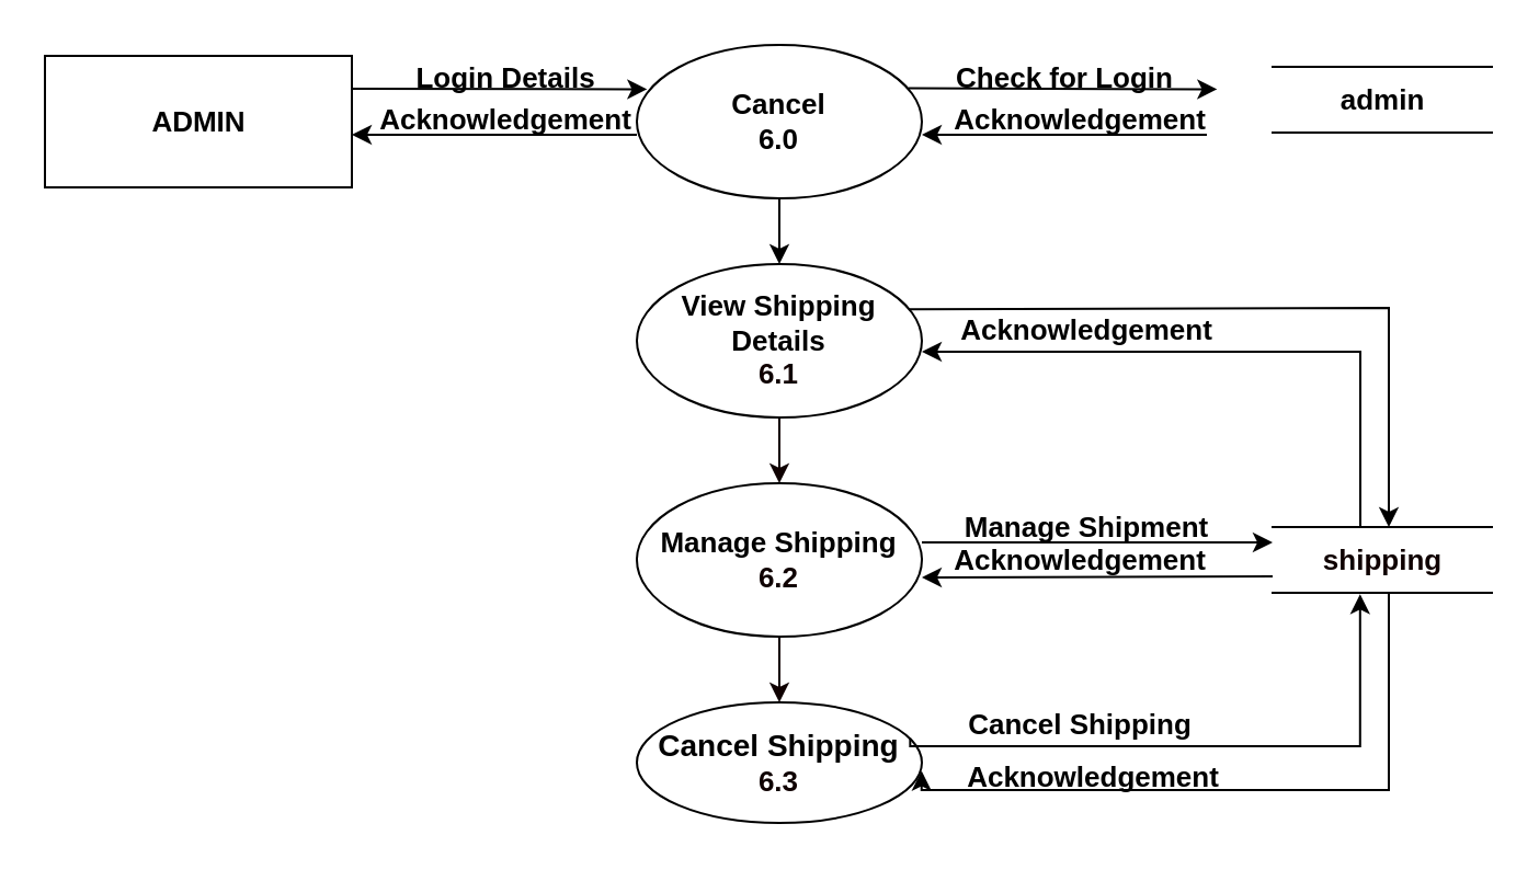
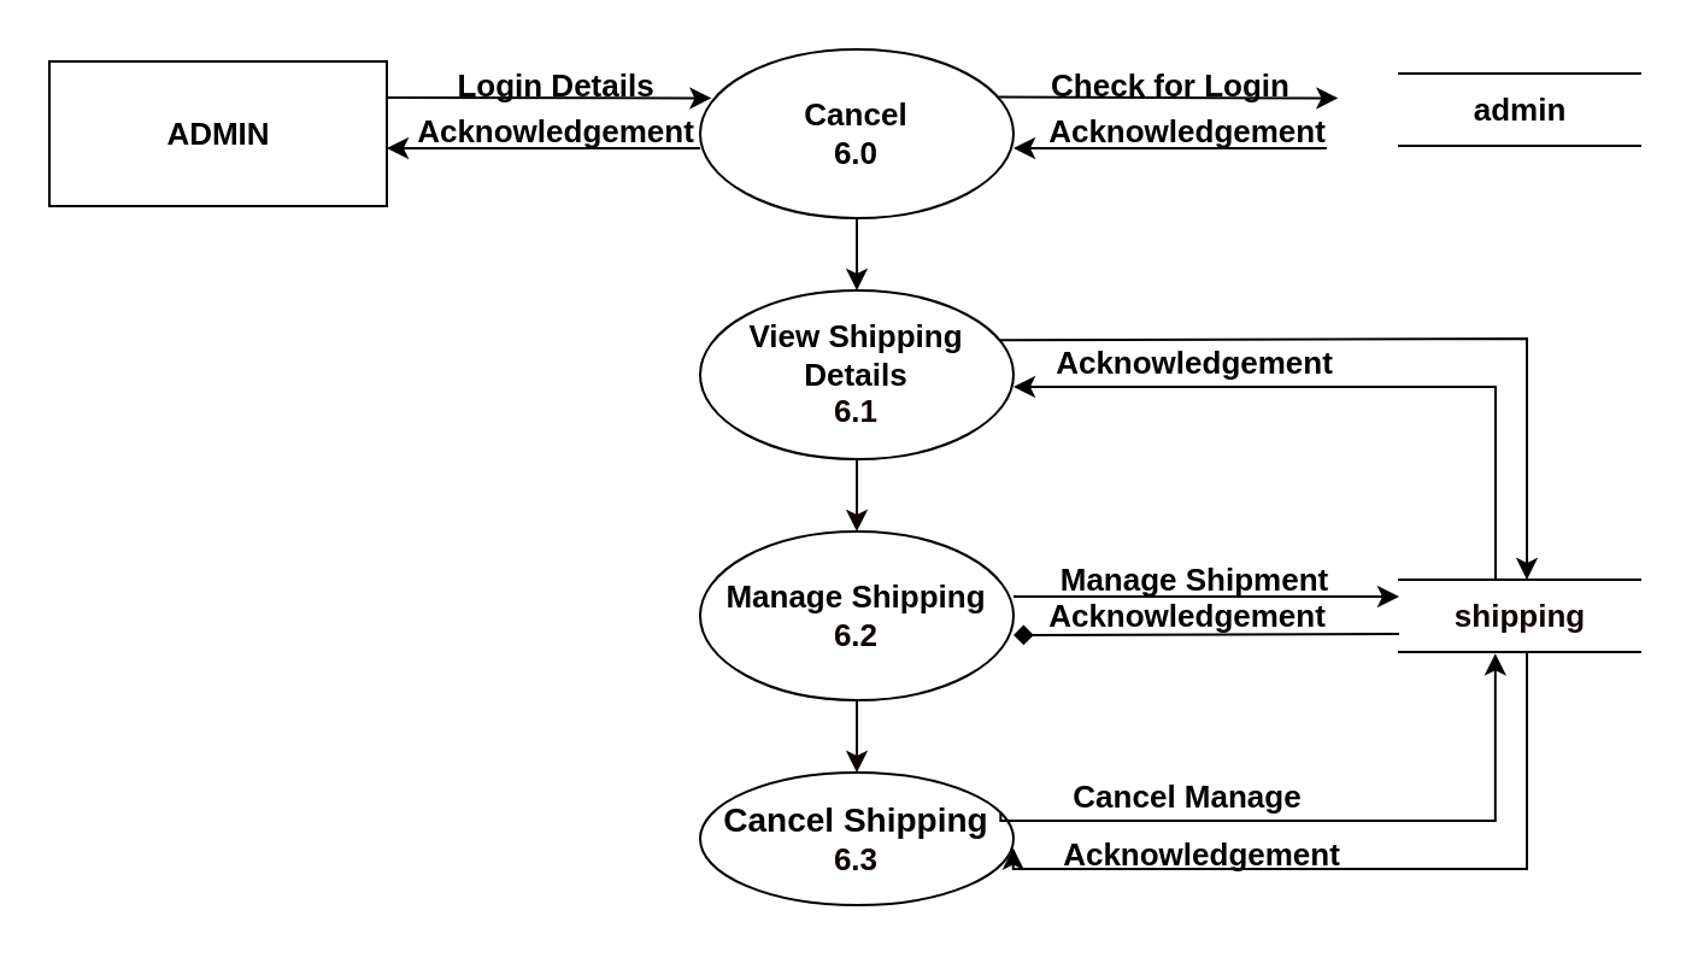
  <mxCell id="0" />
  <mxCell id="1" parent="0" />
  <mxCell id="2" style="edgeStyle=none;html=1;exitX=0;exitY=0.5;exitDx=0;exitDy=0;entryX=1;entryY=0.5;entryDx=0;entryDy=0;strokeColor=#000000;" parent="1" edge="1"><mxGeometry relative="1" as="geometry"><mxPoint x="290" y="61" as="sourcePoint" /><mxPoint x="160" y="61" as="targetPoint" /></mxGeometry></mxCell>
  <mxCell id="3" style="edgeStyle=none;html=1;exitX=0.5;exitY=1;exitDx=0;exitDy=0;entryX=0.5;entryY=0;entryDx=0;entryDy=0;fontSize=13;fontColor=#0F0000;strokeColor=#000000;" parent="1" source="4" target="12" edge="1"><mxGeometry relative="1" as="geometry" /></mxCell>
  <mxCell id="4" value="&lt;b style=&quot;font-size: 13px&quot;&gt;&lt;font color=&quot;#000000&quot; style=&quot;font-size: 13px&quot;&gt;Cancel&lt;br&gt;6.0&lt;/font&gt;&lt;/b&gt;" style="ellipse;whiteSpace=wrap;html=1;strokeColor=#000000;fillColor=none;" parent="1" vertex="1"><mxGeometry x="290" y="20" width="130" height="70" as="geometry" /></mxCell>
  <mxCell id="5" style="edgeStyle=none;html=1;exitX=1;exitY=0.25;exitDx=0;exitDy=0;entryX=0.036;entryY=0.289;entryDx=0;entryDy=0;entryPerimeter=0;strokeColor=#000000;" parent="1" source="6" target="4" edge="1"><mxGeometry relative="1" as="geometry" /></mxCell>
  <mxCell id="6" value="&lt;b&gt;ADMIN&lt;/b&gt;" style="html=1;dashed=0;whitespace=wrap;fontSize=13;fontColor=#000000;strokeColor=#000000;fillColor=none;" parent="1" vertex="1"><mxGeometry x="20" y="25" width="140" height="60" as="geometry" /></mxCell>
  <mxCell id="7" style="edgeStyle=none;html=1;exitX=0;exitY=0.5;exitDx=0;exitDy=0;entryX=1;entryY=0.5;entryDx=0;entryDy=0;strokeColor=#000000;" parent="1" edge="1"><mxGeometry relative="1" as="geometry"><mxPoint x="550" y="61" as="sourcePoint" /><mxPoint x="420" y="61" as="targetPoint" /></mxGeometry></mxCell>
  <mxCell id="8" style="edgeStyle=none;html=1;exitX=0.952;exitY=0.282;exitDx=0;exitDy=0;entryX=0.036;entryY=0.289;entryDx=0;entryDy=0;entryPerimeter=0;strokeColor=#000000;exitPerimeter=0;" parent="1" source="4" edge="1"><mxGeometry relative="1" as="geometry"><mxPoint x="420" y="40" as="sourcePoint" /><mxPoint x="554.68" y="40.23" as="targetPoint" /></mxGeometry></mxCell>
  <mxCell id="9" value="&lt;font style=&quot;font-size: 13px&quot; color=&quot;#000000&quot;&gt;&lt;b&gt;admin&lt;/b&gt;&lt;/font&gt;" style="html=1;dashed=0;whitespace=wrap;shape=partialRectangle;right=0;left=0;fillColor=none;strokeColor=#000000;" parent="1" vertex="1"><mxGeometry x="580" y="30" width="100" height="30" as="geometry" /></mxCell>
  <mxCell id="10" style="edgeStyle=elbowEdgeStyle;elbow=vertical;html=1;exitX=0.956;exitY=0.294;exitDx=0;exitDy=0;entryX=0.5;entryY=0;entryDx=0;entryDy=0;fontSize=13;fontColor=#0F0000;strokeColor=#000000;exitPerimeter=0;rounded=0;" parent="1" source="12" edge="1"><mxGeometry relative="1" as="geometry"><mxPoint x="417.28" y="140.58" as="sourcePoint" /><mxPoint x="633" y="240" as="targetPoint" /><Array as="points"><mxPoint x="513" y="140" /><mxPoint x="533" y="155" /></Array></mxGeometry></mxCell>
  <mxCell id="11" style="edgeStyle=none;html=1;exitX=0.5;exitY=1;exitDx=0;exitDy=0;entryX=0.5;entryY=0;entryDx=0;entryDy=0;strokeColor=#0F0000;" parent="1" source="12" target="21" edge="1"><mxGeometry relative="1" as="geometry" /></mxCell>
  <mxCell id="12" value="&lt;font color=&quot;#000000&quot;&gt;&lt;span style=&quot;font-size: 13px&quot;&gt;&lt;b&gt;View Shipping Details&lt;br&gt;&lt;/b&gt;&lt;/span&gt;&lt;/font&gt;&lt;b&gt;&lt;font style=&quot;font-size: 13px&quot; color=&quot;#0f0000&quot;&gt;6.1&lt;/font&gt;&lt;/b&gt;" style="ellipse;whiteSpace=wrap;html=1;strokeColor=#000000;fillColor=none;" parent="1" vertex="1"><mxGeometry x="290" y="120" width="130" height="70" as="geometry" /></mxCell>
  <mxCell id="13" style="edgeStyle=elbowEdgeStyle;rounded=0;elbow=vertical;html=1;exitX=0.959;exitY=0.295;exitDx=0;exitDy=0;entryX=0.399;entryY=1.022;entryDx=0;entryDy=0;entryPerimeter=0;fontSize=13;fontColor=#0F0000;strokeColor=#000000;exitPerimeter=0;" parent="1" source="14" target="18" edge="1"><mxGeometry relative="1" as="geometry"><Array as="points"><mxPoint x="510" y="340" /><mxPoint x="520" y="355" /></Array></mxGeometry></mxCell>
  <mxCell id="14" value="&lt;font color=&quot;#000000&quot;&gt;&lt;span style=&quot;font-size: 14px&quot;&gt;&lt;b&gt;Cancel Shipping&lt;br&gt;&lt;/b&gt;&lt;/span&gt;&lt;/font&gt;&lt;b&gt;&lt;font color=&quot;#0f0000&quot; style=&quot;font-size: 13px&quot;&gt;6.3&lt;/font&gt;&lt;/b&gt;" style="ellipse;whiteSpace=wrap;html=1;strokeColor=#000000;fillColor=none;" parent="1" vertex="1"><mxGeometry x="290" y="320" width="130" height="55" as="geometry" /></mxCell>
  <mxCell id="15" style="edgeStyle=elbowEdgeStyle;rounded=0;elbow=vertical;html=1;exitX=0.4;exitY=-0.001;exitDx=0;exitDy=0;entryX=1;entryY=0.5;entryDx=0;entryDy=0;fontSize=13;fontColor=#0F0000;strokeColor=#000000;exitPerimeter=0;" parent="1" edge="1" source="18"><mxGeometry relative="1" as="geometry"><mxPoint x="620" y="245" as="sourcePoint" /><mxPoint x="420" y="160" as="targetPoint" /><Array as="points"><mxPoint x="610" y="160" /></Array></mxGeometry></mxCell>
  <mxCell id="16" style="edgeStyle=elbowEdgeStyle;rounded=0;elbow=vertical;html=1;exitX=0.5;exitY=1;exitDx=0;exitDy=0;fontSize=13;fontColor=#0F0000;strokeColor=#000000;entryX=0.999;entryY=0.569;entryDx=0;entryDy=0;entryPerimeter=0;" parent="1" target="14" edge="1"><mxGeometry relative="1" as="geometry"><mxPoint x="633" y="270" as="sourcePoint" /><mxPoint x="422.333" y="360" as="targetPoint" /><Array as="points"><mxPoint x="503" y="360" /><mxPoint x="513" y="380" /></Array></mxGeometry></mxCell>
- <mxCell id="17" style="edgeStyle=none;html=1;exitX=0;exitY=0.75;exitDx=0;exitDy=0;entryX=1;entryY=0.614;entryDx=0;entryDy=0;entryPerimeter=0;strokeColor=#000000;" edge="1" parent="1" source="18" target="21"><mxGeometry relative="1" as="geometry" /></mxCell>
+ <mxCell id="17" style="edgeStyle=none;html=1;exitX=0;exitY=0.75;exitDx=0;exitDy=0;entryX=1;entryY=0.614;entryDx=0;entryDy=0;entryPerimeter=0;strokeColor=#000000;endArrow=diamond;" edge="1" parent="1" source="18" target="21"><mxGeometry relative="1" as="geometry" /></mxCell>
  <mxCell id="18" value="&lt;b&gt;shipping&lt;/b&gt;" style="html=1;dashed=0;whitespace=wrap;shape=partialRectangle;right=0;left=0;labelBackgroundColor=none;fontSize=13;fontColor=#0F0000;strokeColor=#000000;fillColor=none;" parent="1" vertex="1"><mxGeometry x="580" y="240" width="100" height="30" as="geometry" /></mxCell>
  <mxCell id="19" style="edgeStyle=none;html=1;exitX=0.5;exitY=1;exitDx=0;exitDy=0;entryX=0.5;entryY=0;entryDx=0;entryDy=0;strokeColor=#0F0000;" parent="1" source="21" target="14" edge="1"><mxGeometry relative="1" as="geometry" /></mxCell>
  <mxCell id="20" style="edgeStyle=none;html=1;exitX=1;exitY=0.5;exitDx=0;exitDy=0;entryX=0;entryY=0.5;entryDx=0;entryDy=0;strokeColor=#000000;" edge="1" parent="1"><mxGeometry relative="1" as="geometry"><mxPoint x="420" y="247" as="sourcePoint" /><mxPoint x="580" y="247" as="targetPoint" /></mxGeometry></mxCell>
  <mxCell id="21" value="&lt;font color=&quot;#000000&quot;&gt;&lt;span style=&quot;font-size: 13px&quot;&gt;&lt;b&gt;Manage Shipping&lt;br&gt;&lt;/b&gt;&lt;/span&gt;&lt;/font&gt;&lt;b&gt;&lt;font style=&quot;font-size: 13px&quot; color=&quot;#0f0000&quot;&gt;6.2&lt;/font&gt;&lt;/b&gt;" style="ellipse;whiteSpace=wrap;html=1;strokeColor=#000000;fillColor=none;" parent="1" vertex="1"><mxGeometry x="290" y="220" width="130" height="70" as="geometry" /></mxCell>
  <mxCell id="22" value="&lt;b&gt;&lt;font color=&quot;#000000&quot; style=&quot;font-size: 13px&quot;&gt;Login Details&lt;/font&gt;&lt;/b&gt;" style="text;html=1;align=center;verticalAlign=middle;resizable=0;points=[];autosize=1;strokeColor=none;fillColor=none;" vertex="1" parent="1"><mxGeometry x="180" y="25" width="100" height="20" as="geometry" /></mxCell>
  <mxCell id="23" value="&lt;b&gt;Acknowledgement&lt;/b&gt;" style="text;html=1;align=center;verticalAlign=middle;resizable=0;points=[];autosize=1;strokeColor=none;fillColor=none;fontSize=13;fontColor=#000000;" vertex="1" parent="1"><mxGeometry x="165" y="44" width="130" height="20" as="geometry" /></mxCell>
  <mxCell id="24" value="&lt;b&gt;Check for Login&lt;/b&gt;" style="text;html=1;align=center;verticalAlign=middle;resizable=0;points=[];autosize=1;strokeColor=none;fillColor=none;fontSize=13;fontColor=#000000;" vertex="1" parent="1"><mxGeometry x="430" y="25" width="110" height="20" as="geometry" /></mxCell>
  <mxCell id="25" value="&lt;b&gt;Acknowledgement&lt;/b&gt;" style="text;html=1;align=center;verticalAlign=middle;resizable=0;points=[];autosize=1;strokeColor=none;fillColor=none;fontSize=13;fontColor=#000000;" vertex="1" parent="1"><mxGeometry x="427" y="44" width="130" height="20" as="geometry" /></mxCell>
  <mxCell id="26" value="&lt;b&gt;Acknowledgement&lt;/b&gt;" style="text;html=1;align=center;verticalAlign=middle;resizable=0;points=[];autosize=1;strokeColor=none;fillColor=none;fontSize=13;fontColor=#000000;" vertex="1" parent="1"><mxGeometry x="430" y="140" width="130" height="20" as="geometry" /></mxCell>
  <mxCell id="27" value="&lt;b&gt;&lt;font style=&quot;font-size: 13px&quot; color=&quot;#000000&quot;&gt;Manage Shipment&lt;/font&gt;&lt;/b&gt;" style="text;html=1;align=center;verticalAlign=middle;resizable=0;points=[];autosize=1;strokeColor=none;fillColor=none;" vertex="1" parent="1"><mxGeometry x="430" y="230" width="130" height="20" as="geometry" /></mxCell>
  <mxCell id="28" value="&lt;b&gt;&lt;font style=&quot;font-size: 13px&quot; color=&quot;#000000&quot;&gt;Acknowledgement&lt;/font&gt;&lt;/b&gt;" style="text;html=1;align=center;verticalAlign=middle;resizable=0;points=[];autosize=1;strokeColor=none;fillColor=none;" vertex="1" parent="1"><mxGeometry x="427" y="245" width="130" height="20" as="geometry" /></mxCell>
- <mxCell id="29" value="&lt;b&gt;&lt;font style=&quot;font-size: 13px&quot; color=&quot;#000000&quot;&gt;Cancel Shipping&lt;/font&gt;&lt;/b&gt;" style="text;html=1;align=center;verticalAlign=middle;resizable=0;points=[];autosize=1;strokeColor=none;fillColor=none;" vertex="1" parent="1"><mxGeometry x="432" y="320" width="120" height="20" as="geometry" /></mxCell>
+ <mxCell id="29" value="&lt;b&gt;&lt;font style=&quot;font-size: 13px&quot; color=&quot;#000000&quot;&gt;Cancel Manage&lt;/font&gt;&lt;/b&gt;" style="text;html=1;align=center;verticalAlign=middle;resizable=0;points=[];autosize=1;strokeColor=none;fillColor=none;" vertex="1" parent="1"><mxGeometry x="432" y="320" width="120" height="20" as="geometry" /></mxCell>
  <mxCell id="30" value="&lt;b&gt;&lt;font style=&quot;font-size: 13px&quot; color=&quot;#000000&quot;&gt;Acknowledgement&lt;/font&gt;&lt;/b&gt;" style="text;html=1;align=center;verticalAlign=middle;resizable=0;points=[];autosize=1;strokeColor=none;fillColor=none;" vertex="1" parent="1"><mxGeometry x="433" y="344" width="130" height="20" as="geometry" /></mxCell>
